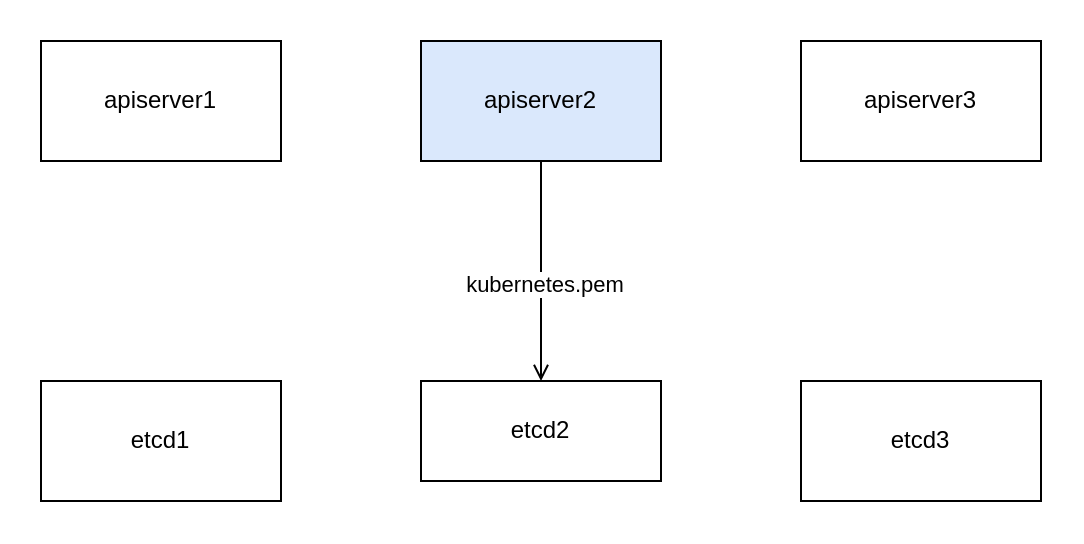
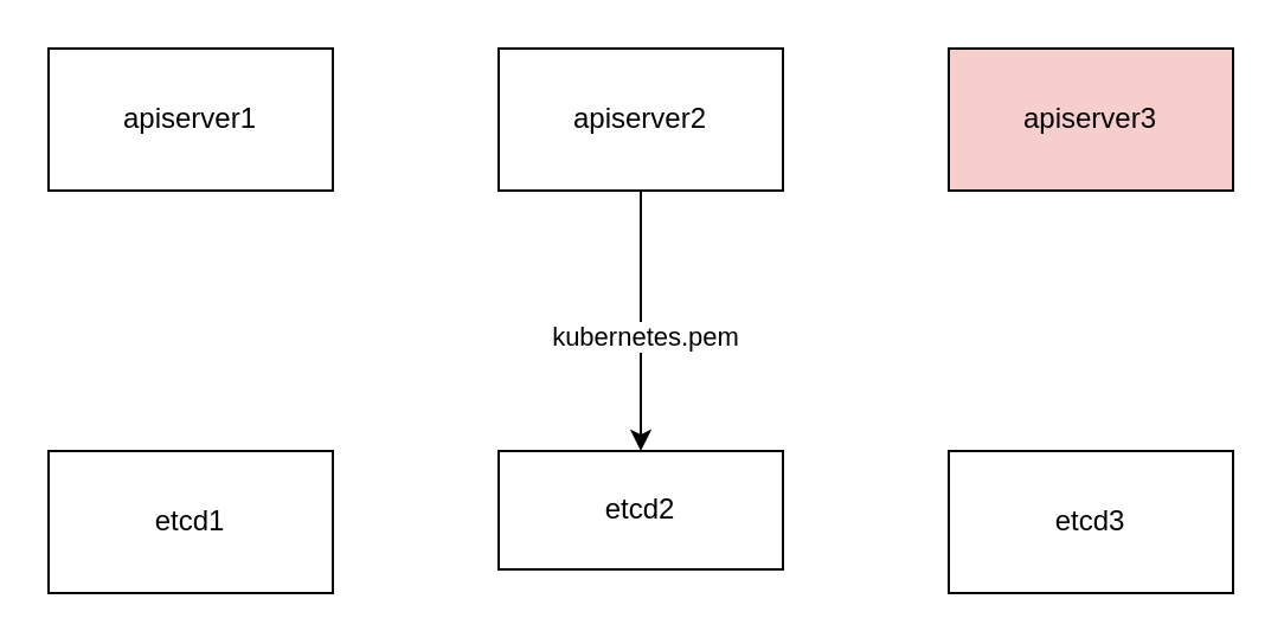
  <mxCell id="0" />
  <mxCell id="1" parent="0" />
  <mxCell id="2" value="apiserver1" style="rounded=0;whiteSpace=wrap;html=1;" vertex="1" parent="1"><mxGeometry x="20" y="20" width="120" height="60" as="geometry" /></mxCell>
- <mxCell id="3" style="edgeStyle=orthogonalEdgeStyle;rounded=0;orthogonalLoop=1;jettySize=auto;html=1;exitX=0.5;exitY=1;exitDx=0;exitDy=0;entryX=0.5;entryY=0;entryDx=0;entryDy=0;endArrow=open;" edge="1" parent="1" source="5" target="8"><mxGeometry relative="1" as="geometry" /></mxCell>
+ <mxCell id="3" style="edgeStyle=orthogonalEdgeStyle;rounded=0;orthogonalLoop=1;jettySize=auto;html=1;exitX=0.5;exitY=1;exitDx=0;exitDy=0;entryX=0.5;entryY=0;entryDx=0;entryDy=0;" edge="1" parent="1" source="5" target="8"><mxGeometry relative="1" as="geometry" /></mxCell>
  <mxCell id="4" value="kubernetes.pem" style="edgeLabel;html=1;align=center;verticalAlign=middle;resizable=0;points=[];" vertex="1" connectable="0" parent="3"><mxGeometry x="0.082" y="1" relative="1" as="geometry"><mxPoint y="1" as="offset" /></mxGeometry></mxCell>
- <mxCell id="5" value="apiserver2" style="rounded=0;whiteSpace=wrap;html=1;fillColor=#dae8fc;" vertex="1" parent="1"><mxGeometry x="210" y="20" width="120" height="60" as="geometry" /></mxCell>
- <mxCell id="6" value="apiserver3" style="rounded=0;whiteSpace=wrap;html=1;" vertex="1" parent="1"><mxGeometry x="400" y="20" width="120" height="60" as="geometry" /></mxCell>
+ <mxCell id="5" value="apiserver2" style="rounded=0;whiteSpace=wrap;html=1;" vertex="1" parent="1"><mxGeometry x="210" y="20" width="120" height="60" as="geometry" /></mxCell>
+ <mxCell id="6" value="apiserver3" style="rounded=0;whiteSpace=wrap;html=1;fillColor=#f8cecc;" vertex="1" parent="1"><mxGeometry x="400" y="20" width="120" height="60" as="geometry" /></mxCell>
  <mxCell id="7" value="etcd1" style="rounded=0;whiteSpace=wrap;html=1;" vertex="1" parent="1"><mxGeometry x="20" y="190" width="120" height="60" as="geometry" /></mxCell>
  <mxCell id="8" value="etcd2" style="rounded=0;whiteSpace=wrap;html=1;" vertex="1" parent="1"><mxGeometry x="210" y="190" width="120" height="50" as="geometry" /></mxCell>
  <mxCell id="9" value="etcd3" style="rounded=0;whiteSpace=wrap;html=1;" vertex="1" parent="1"><mxGeometry x="400" y="190" width="120" height="60" as="geometry" /></mxCell>
